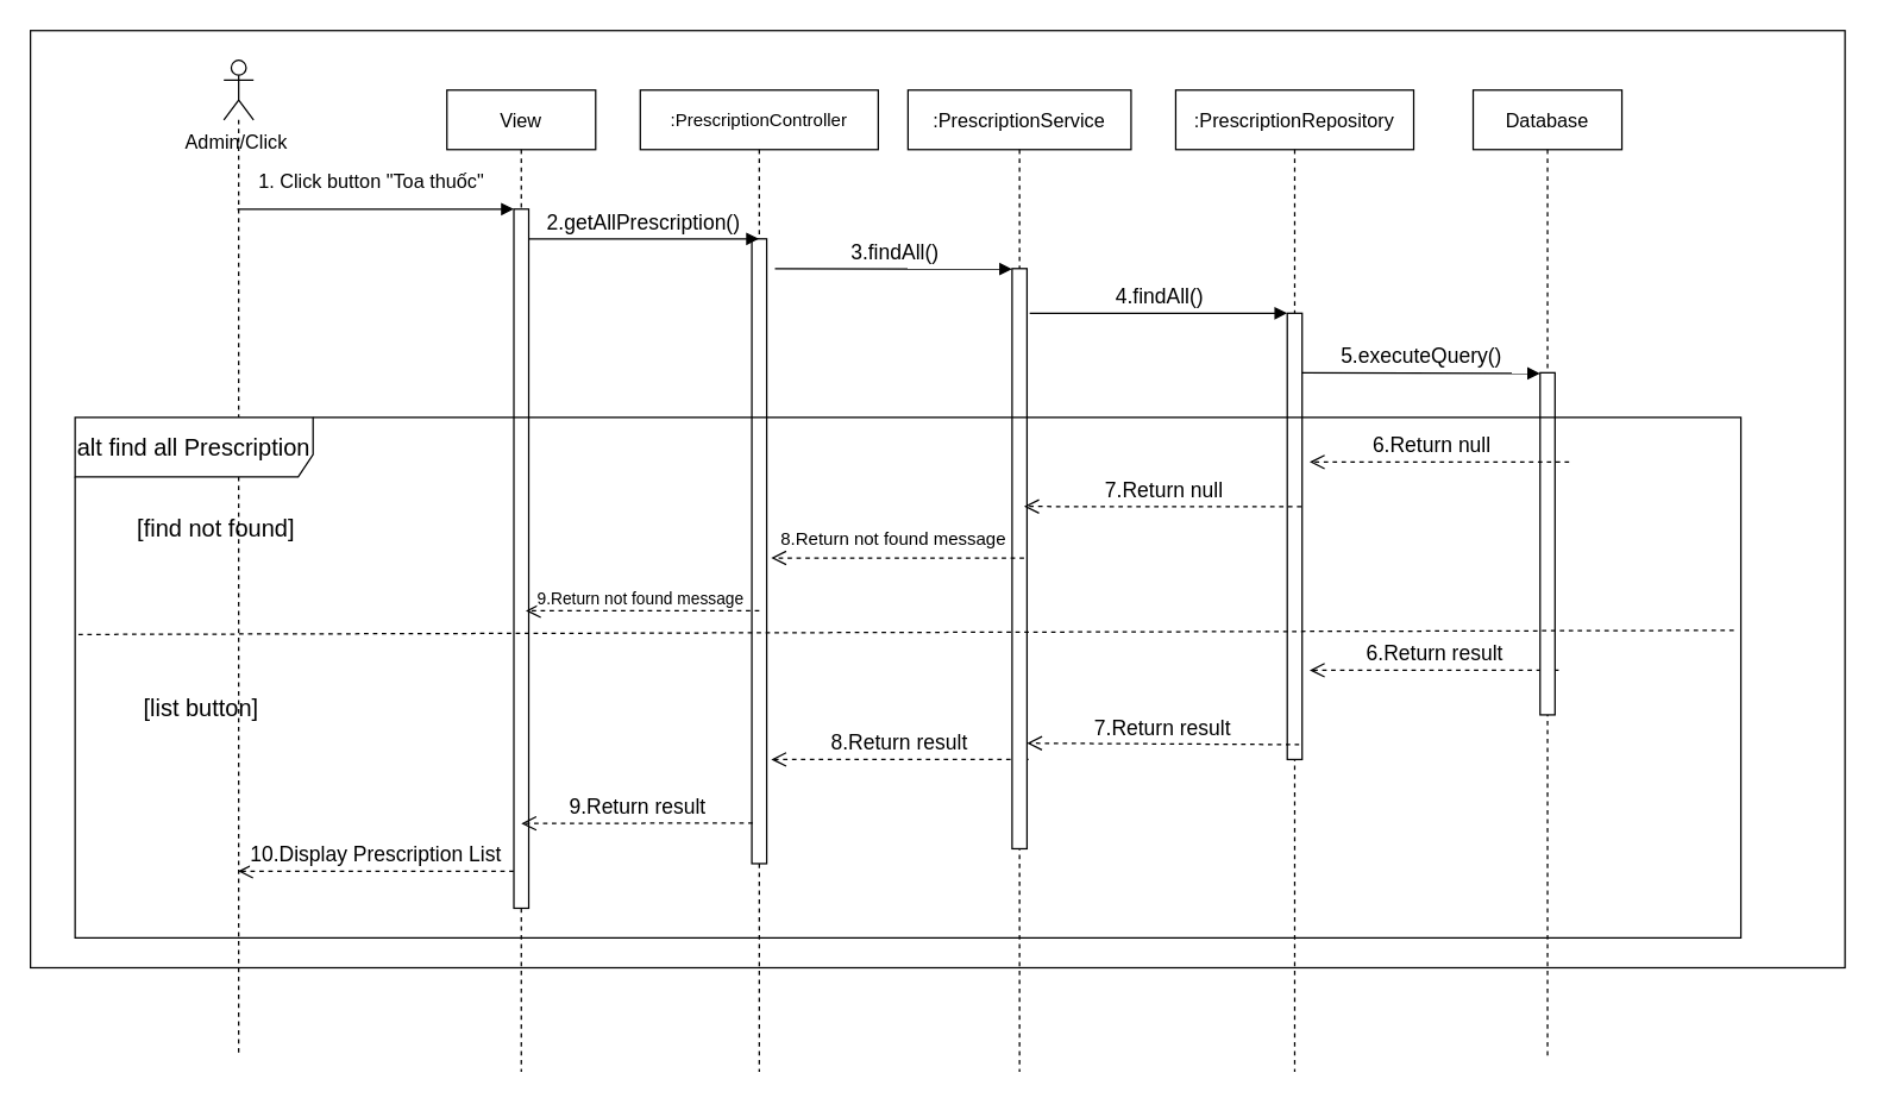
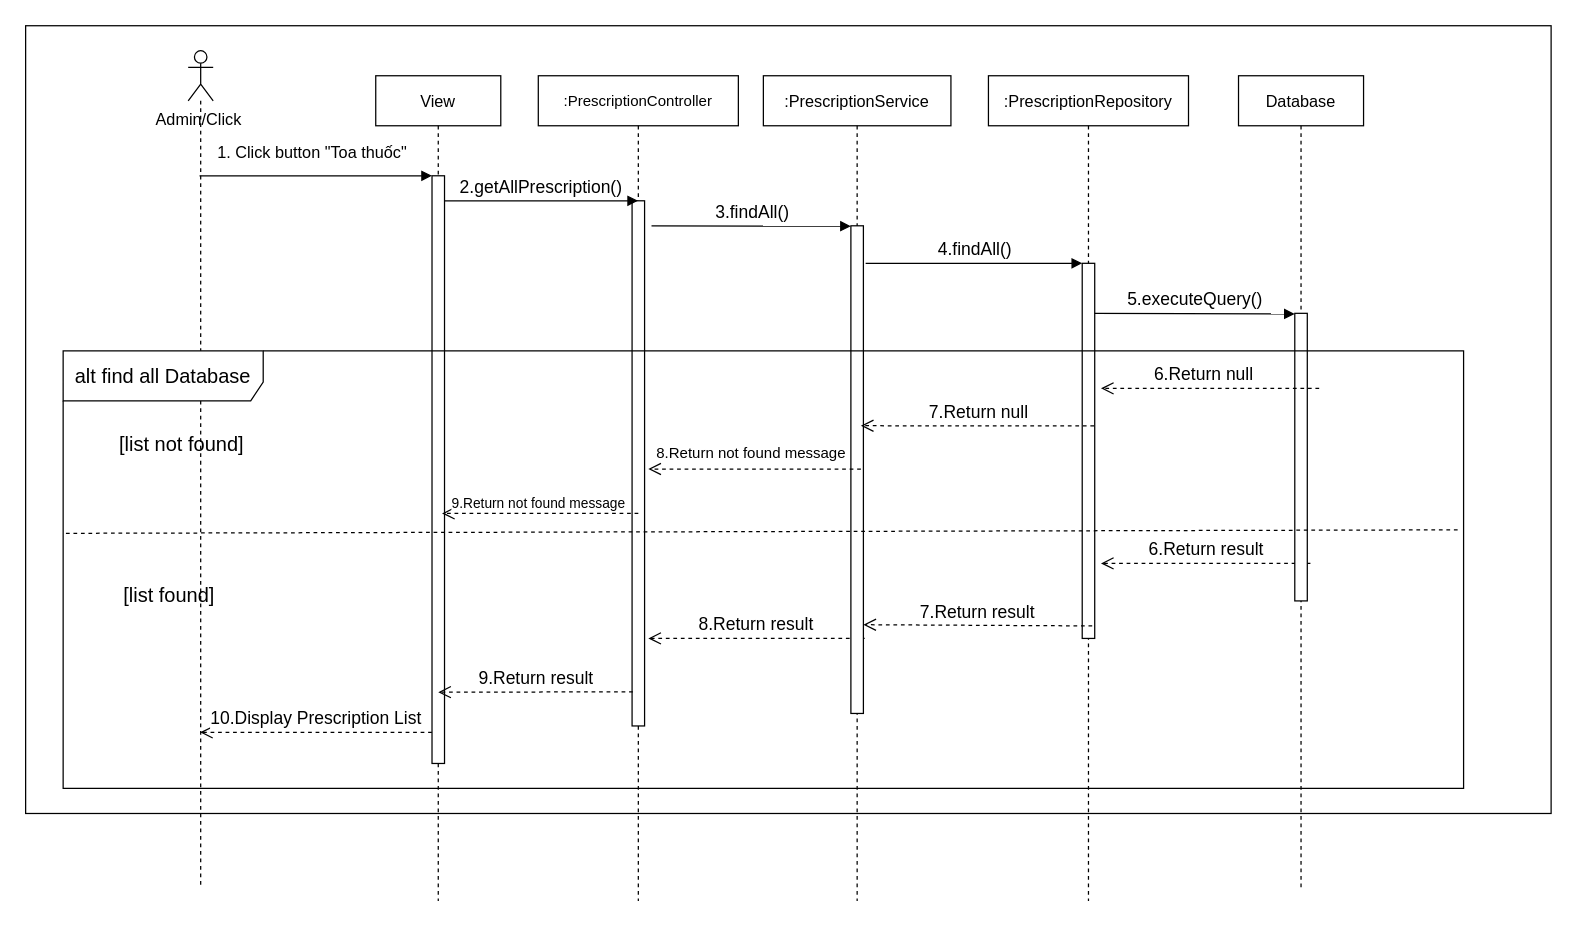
  <mxCell id="0" />
  <mxCell id="1" parent="0" />
  <mxCell id="2" value="" style="rounded=0;whiteSpace=wrap;html=1;" parent="1" vertex="1"><mxGeometry x="20" y="20" width="1220" height="630" as="geometry" /></mxCell>
  <mxCell id="3" value="View" style="shape=umlLifeline;perimeter=lifelinePerimeter;container=1;collapsible=0;recursiveResize=0;rounded=0;shadow=0;strokeWidth=1;fontSize=13;" parent="1" vertex="1"><mxGeometry x="300" y="60" width="100" height="660" as="geometry" /></mxCell>
  <mxCell id="4" value="" style="html=1;points=[];perimeter=orthogonalPerimeter;" parent="3" vertex="1"><mxGeometry x="45" y="80" width="10" height="470" as="geometry" /></mxCell>
  <mxCell id="5" value="1. Click button &quot;Toa thuốc&quot;" style="html=1;verticalAlign=bottom;endArrow=block;entryX=0.043;entryY=0.034;entryDx=0;entryDy=0;entryPerimeter=0;fontSize=13;" parent="3" edge="1"><mxGeometry x="-0.032" y="8" width="80" relative="1" as="geometry"><mxPoint x="-140.93" y="80.0" as="sourcePoint" /><mxPoint x="45.0" y="80.0" as="targetPoint" /><mxPoint as="offset" /></mxGeometry></mxCell>
  <mxCell id="6" value=":PrescriptionController" style="shape=umlLifeline;perimeter=lifelinePerimeter;container=1;collapsible=0;recursiveResize=0;rounded=0;shadow=0;strokeWidth=1;" parent="1" vertex="1"><mxGeometry x="430" y="60" width="160" height="660" as="geometry" /></mxCell>
  <mxCell id="7" value="" style="html=1;points=[];perimeter=orthogonalPerimeter;" parent="6" vertex="1"><mxGeometry x="75" y="100" width="10" height="420" as="geometry" /></mxCell>
  <mxCell id="8" value="8.Return result" style="html=1;verticalAlign=bottom;endArrow=open;dashed=1;endSize=8;exitX=-0.082;exitY=0.569;exitDx=0;exitDy=0;exitPerimeter=0;fontSize=14;" parent="6" edge="1"><mxGeometry relative="1" as="geometry"><mxPoint x="261" y="450" as="sourcePoint" /><mxPoint x="88" y="450" as="targetPoint" /></mxGeometry></mxCell>
  <mxCell id="9" value=":PrescriptionService" style="shape=umlLifeline;perimeter=lifelinePerimeter;container=1;collapsible=0;recursiveResize=0;rounded=0;shadow=0;strokeWidth=1;fontSize=13;" parent="1" vertex="1"><mxGeometry x="610" y="60" width="150" height="660" as="geometry" /></mxCell>
  <mxCell id="10" value="" style="html=1;points=[];perimeter=orthogonalPerimeter;" parent="9" vertex="1"><mxGeometry x="70" y="120" width="10" height="390" as="geometry" /></mxCell>
  <mxCell id="11" value="&lt;font style=&quot;font-size: 14px;&quot;&gt;3.findAll()&lt;/font&gt;" style="html=1;verticalAlign=bottom;endArrow=block;exitX=1.236;exitY=0.183;exitDx=0;exitDy=0;exitPerimeter=0;entryX=-0.02;entryY=0.142;entryDx=0;entryDy=0;entryPerimeter=0;" parent="9" edge="1"><mxGeometry width="80" relative="1" as="geometry"><mxPoint x="-89.44" y="120.0" as="sourcePoint" /><mxPoint x="70.0" y="120.35" as="targetPoint" /></mxGeometry></mxCell>
  <mxCell id="12" value=":PrescriptionRepository" style="shape=umlLifeline;perimeter=lifelinePerimeter;container=1;collapsible=0;recursiveResize=0;rounded=0;shadow=0;strokeWidth=1;fontSize=13;" parent="1" vertex="1"><mxGeometry x="790" y="60" width="160" height="660" as="geometry" /></mxCell>
  <mxCell id="13" value="" style="html=1;points=[];perimeter=orthogonalPerimeter;" parent="12" vertex="1"><mxGeometry x="75" y="150" width="10" height="300" as="geometry" /></mxCell>
  <mxCell id="14" value="6.Return result" style="html=1;verticalAlign=bottom;endArrow=open;dashed=1;endSize=8;fontSize=14;" parent="12" edge="1"><mxGeometry relative="1" as="geometry"><mxPoint x="257.5" y="390" as="sourcePoint" /><mxPoint x="90" y="390" as="targetPoint" /><Array as="points"><mxPoint x="213.5" y="390" /></Array></mxGeometry></mxCell>
  <mxCell id="15" value="Database" style="shape=umlLifeline;perimeter=lifelinePerimeter;container=1;collapsible=0;recursiveResize=0;rounded=0;shadow=0;strokeWidth=1;fontSize=13;" parent="1" vertex="1"><mxGeometry x="990" y="60" width="100" height="650" as="geometry" /></mxCell>
  <mxCell id="16" value="" style="html=1;points=[];perimeter=orthogonalPerimeter;" parent="15" vertex="1"><mxGeometry x="45" y="190" width="10" height="230" as="geometry" /></mxCell>
  <mxCell id="17" value="&lt;font style=&quot;font-size: 14px;&quot;&gt;5.executeQuery()&lt;/font&gt;" style="html=1;verticalAlign=bottom;endArrow=block;entryX=0.45;entryY=0.493;entryDx=0;entryDy=0;entryPerimeter=0;exitX=1.236;exitY=0.285;exitDx=0;exitDy=0;exitPerimeter=0;" parent="15" edge="1"><mxGeometry width="80" relative="1" as="geometry"><mxPoint x="-115" y="190" as="sourcePoint" /><mxPoint x="45" y="190.45" as="targetPoint" /></mxGeometry></mxCell>
  <mxCell id="18" value="" style="shape=umlLifeline;perimeter=lifelinePerimeter;whiteSpace=wrap;html=1;container=1;dropTarget=0;collapsible=0;recursiveResize=0;outlineConnect=0;portConstraint=eastwest;newEdgeStyle={&quot;curved&quot;:0,&quot;rounded&quot;:0};participant=umlActor;" parent="1" vertex="1"><mxGeometry y="40" width="20" height="670" as="geometry" x="150" /></mxCell>
  <mxCell id="19" value="&lt;font style=&quot;font-size: 13px;&quot;&gt;Admin/Click&amp;nbsp;&lt;/font&gt;" style="text;html=1;align=center;verticalAlign=middle;resizable=0;points=[];autosize=1;strokeColor=none;fillColor=none;" parent="1" vertex="1"><mxGeometry x="95" y="80" width="130" height="30" as="geometry" /></mxCell>
  <mxCell id="20" value="&lt;font style=&quot;font-size: 14px;&quot;&gt;2.getAllPrescription()&lt;/font&gt;" style="html=1;verticalAlign=bottom;endArrow=block;entryX=0.18;entryY=0.098;entryDx=0;entryDy=0;entryPerimeter=0;" parent="1" edge="1"><mxGeometry width="80" relative="1" as="geometry"><mxPoint x="355" y="160" as="sourcePoint" /><mxPoint x="509.8" y="160" as="targetPoint" /></mxGeometry></mxCell>
  <mxCell id="21" value="&lt;font style=&quot;font-size: 14px;&quot;&gt;4.findAll()&lt;/font&gt;" style="html=1;verticalAlign=bottom;endArrow=block;exitX=1.18;exitY=0.189;exitDx=0;exitDy=0;exitPerimeter=0;" parent="1" edge="1"><mxGeometry width="80" relative="1" as="geometry"><mxPoint x="691.8" y="210" as="sourcePoint" /><mxPoint x="865" y="210" as="targetPoint" /></mxGeometry></mxCell>
  <mxCell id="22" value="10.Display Prescription List" style="html=1;verticalAlign=bottom;endArrow=open;dashed=1;endSize=8;exitX=-0.011;exitY=0.947;exitDx=0;exitDy=0;exitPerimeter=0;fontSize=14;" parent="1" source="4" target="18" edge="1"><mxGeometry relative="1" as="geometry"><mxPoint x="340" y="570" as="sourcePoint" /><mxPoint x="72" y="571" as="targetPoint" /></mxGeometry></mxCell>
  <mxCell id="23" value="9.Return result" style="html=1;verticalAlign=bottom;endArrow=open;dashed=1;endSize=8;exitX=0.06;exitY=0.935;exitDx=0;exitDy=0;exitPerimeter=0;fontSize=14;" parent="1" source="7" edge="1"><mxGeometry relative="1" as="geometry"><mxPoint x="490" y="543" as="sourcePoint" /><mxPoint x="350" y="553" as="targetPoint" /></mxGeometry></mxCell>
- <mxCell id="24" value="alt find all Prescription" style="shape=umlFrame;whiteSpace=wrap;html=1;pointerEvents=0;fontSize=16;width=160;height=40;" parent="1" vertex="1"><mxGeometry x="50" y="280" width="1120" height="350" as="geometry" /></mxCell>
+ <mxCell id="24" value="alt find all Database" style="shape=umlFrame;whiteSpace=wrap;html=1;pointerEvents=0;fontSize=16;width=160;height=40;" parent="1" vertex="1"><mxGeometry x="50" y="280" width="1120" height="350" as="geometry" /></mxCell>
  <mxCell id="25" value="8.Return not found message" style="html=1;verticalAlign=bottom;endArrow=open;dashed=1;endSize=8;fontSize=12;" parent="1" edge="1"><mxGeometry x="0.035" y="-4" relative="1" as="geometry"><mxPoint x="688" y="374.5" as="sourcePoint" /><mxPoint x="518" y="374.5" as="targetPoint" /><mxPoint as="offset" /></mxGeometry></mxCell>
  <mxCell id="26" value="9.Return not found message" style="html=1;verticalAlign=bottom;endArrow=open;dashed=1;endSize=8;fontSize=11;" parent="1" edge="1"><mxGeometry x="0.019" y="1" relative="1" as="geometry"><mxPoint x="510" y="410" as="sourcePoint" /><mxPoint x="353" y="410" as="targetPoint" /><mxPoint as="offset" /></mxGeometry></mxCell>
- <mxCell id="27" value="[find not found]" style="text;html=1;strokeColor=none;fillColor=none;align=center;verticalAlign=middle;whiteSpace=wrap;rounded=0;fontSize=16;" parent="1" vertex="1"><mxGeometry x="70" y="340" width="150" height="30" as="geometry" /></mxCell>
- <mxCell id="28" value="[list button]" style="text;html=1;strokeColor=none;fillColor=none;align=center;verticalAlign=middle;whiteSpace=wrap;rounded=0;fontSize=16;" parent="1" vertex="1"><mxGeometry x="60" y="460" width="150" height="30" as="geometry" /></mxCell>
+ <mxCell id="27" value="[list not found]" style="text;html=1;strokeColor=none;fillColor=none;align=center;verticalAlign=middle;whiteSpace=wrap;rounded=0;fontSize=16;" parent="1" vertex="1"><mxGeometry x="70" y="340" width="150" height="30" as="geometry" /></mxCell>
+ <mxCell id="28" value="[list found]" style="text;html=1;strokeColor=none;fillColor=none;align=center;verticalAlign=middle;whiteSpace=wrap;rounded=0;fontSize=16;" parent="1" vertex="1"><mxGeometry x="60" y="460" width="150" height="30" as="geometry" /></mxCell>
  <mxCell id="29" value="6.Return null" style="html=1;verticalAlign=bottom;endArrow=open;dashed=1;endSize=8;fontSize=14;" parent="1" edge="1"><mxGeometry x="0.083" relative="1" as="geometry"><mxPoint x="1054.5" y="310" as="sourcePoint" /><mxPoint x="880" y="310" as="targetPoint" /><Array as="points"><mxPoint x="1010.5" y="310" /></Array><mxPoint x="1" as="offset" /></mxGeometry></mxCell>
  <mxCell id="30" value="7.Return null" style="html=1;verticalAlign=bottom;endArrow=open;dashed=1;endSize=8;fontSize=14;entryX=0.8;entryY=0.41;entryDx=0;entryDy=0;entryPerimeter=0;" parent="1" target="10" edge="1"><mxGeometry x="-0.003" relative="1" as="geometry"><mxPoint x="874.5" y="340" as="sourcePoint" /><mxPoint x="700" y="340" as="targetPoint" /><Array as="points"><mxPoint x="830.5" y="340" /></Array><mxPoint as="offset" /></mxGeometry></mxCell>
  <mxCell id="31" value="7.Return result" style="html=1;verticalAlign=bottom;endArrow=open;dashed=1;endSize=8;exitX=0.471;exitY=0.635;exitDx=0;exitDy=0;exitPerimeter=0;fontSize=14;entryX=1;entryY=0.818;entryDx=0;entryDy=0;entryPerimeter=0;" parent="1" target="10" edge="1"><mxGeometry x="0.004" relative="1" as="geometry"><mxPoint x="873" y="500" as="sourcePoint" /><mxPoint x="698" y="501" as="targetPoint" /><mxPoint as="offset" /></mxGeometry></mxCell>
  <mxCell id="32" value="" style="endArrow=none;dashed=1;html=1;rounded=0;exitX=0.002;exitY=0.417;exitDx=0;exitDy=0;exitPerimeter=0;entryX=0.998;entryY=0.409;entryDx=0;entryDy=0;entryPerimeter=0;" edge="1" parent="1" source="24" target="24"><mxGeometry width="50" height="50" relative="1" as="geometry"><mxPoint x="560" y="410" as="sourcePoint" /><mxPoint x="610" y="360" as="targetPoint" /></mxGeometry></mxCell>
